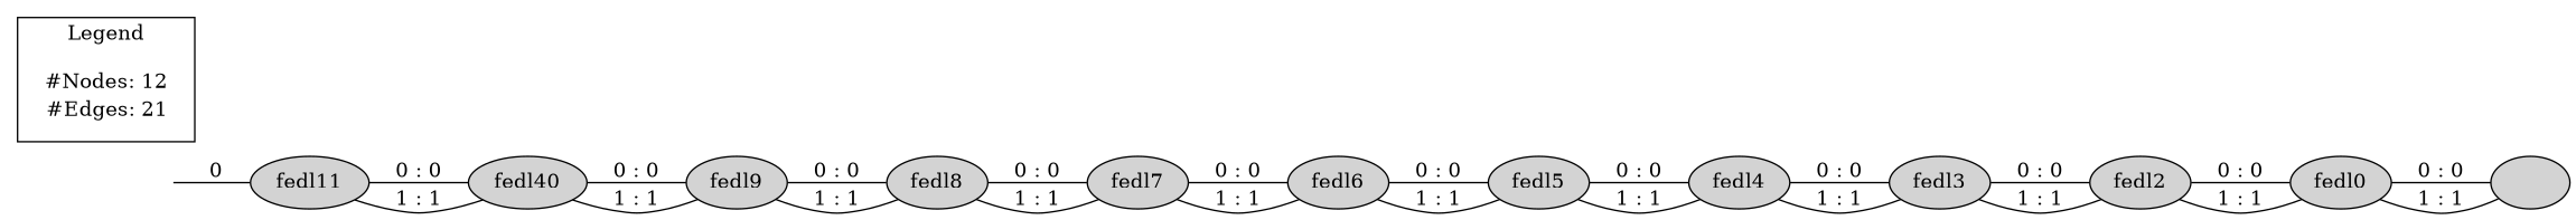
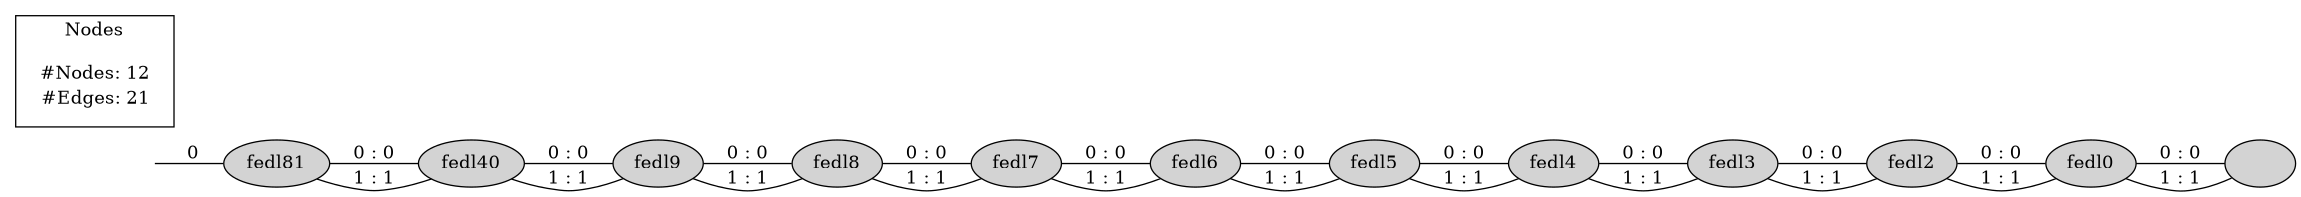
  digraph {
    rankdir=LR
    node [fillcolor=lightgrey style=filled]
    edge [arrowhead=none]
    n1 [label=" "]
    n2 [label=fedl0]
    n3 [label=fedl2]
    n4 [label=fedl3]
    n5 [label=fedl4]
    n6 [label=fedl5]
    n7 [label=fedl6]
    n8 [label=fedl7]
    n9 [label=fedl8]
    n10 [label=fedl9]
    n11 [label=fedl40]
-   n12 [label=fedl11]
+   n12 [label=fedl81]
    n13 [label=<<table border="0" cellpadding="2" cellspacing="0" cellborder="0">  <tr><td align="right" port="i1">#Nodes:</td><td>12</td></tr>  <tr><td align="right" port="i2">#Edges:</td><td>21</td></tr>  </table>> shape=plaintext fillcolor="" style=""]
    dummy [style=invis fillcolor=""]
    subgraph sub_1 {
      rank=same
      n1
    }
    subgraph sub_2 {
      rank=same
      n2
    }
    subgraph sub_3 {
      rank=same
      n3
    }
    subgraph sub_4 {
      rank=same
      n4
    }
    subgraph sub_5 {
      rank=same
      n5
    }
    subgraph sub_6 {
      rank=same
      n6
    }
    subgraph sub_7 {
      rank=same
      n7
    }
    subgraph sub_8 {
      rank=same
      n8
    }
    subgraph sub_9 {
      rank=same
      n9
    }
    subgraph sub_10 {
      rank=same
      n10
    }
    subgraph sub_11 {
      rank=same
      n11
    }
    subgraph sub_12 {
      rank=same
      n12
    }
    subgraph cluster_13 {
-     label=Legend
+     label=Nodes
      n13
    }
    n2 -> n1 [label="0 : 0"]
    n2 -> n1 [label="1 : 1"]
    n3 -> n2 [label="0 : 0"]
    n3 -> n2 [label="1 : 1"]
    n4 -> n3 [label="0 : 0"]
    n4 -> n3 [label="1 : 1"]
    n5 -> n4 [label="0 : 0"]
    n5 -> n4 [label="1 : 1"]
    n6 -> n5 [label="0 : 0"]
    n6 -> n5 [label="1 : 1"]
    n7 -> n6 [label="0 : 0"]
    n7 -> n6 [label="1 : 1"]
    n8 -> n7 [label="0 : 0"]
    n8 -> n7 [label="1 : 1"]
    n9 -> n8 [label="0 : 0"]
    n9 -> n8 [label="1 : 1"]
    n10 -> n9 [label="0 : 0"]
    n10 -> n9 [label="1 : 1"]
    n11 -> n10 [label="0 : 0"]
    n11 -> n10 [label="1 : 1"]
    n12 -> n11 [label="0 : 0"]
    n12 -> n11 [label="1 : 1"]
    dummy -> n12 [label=0]
  }
